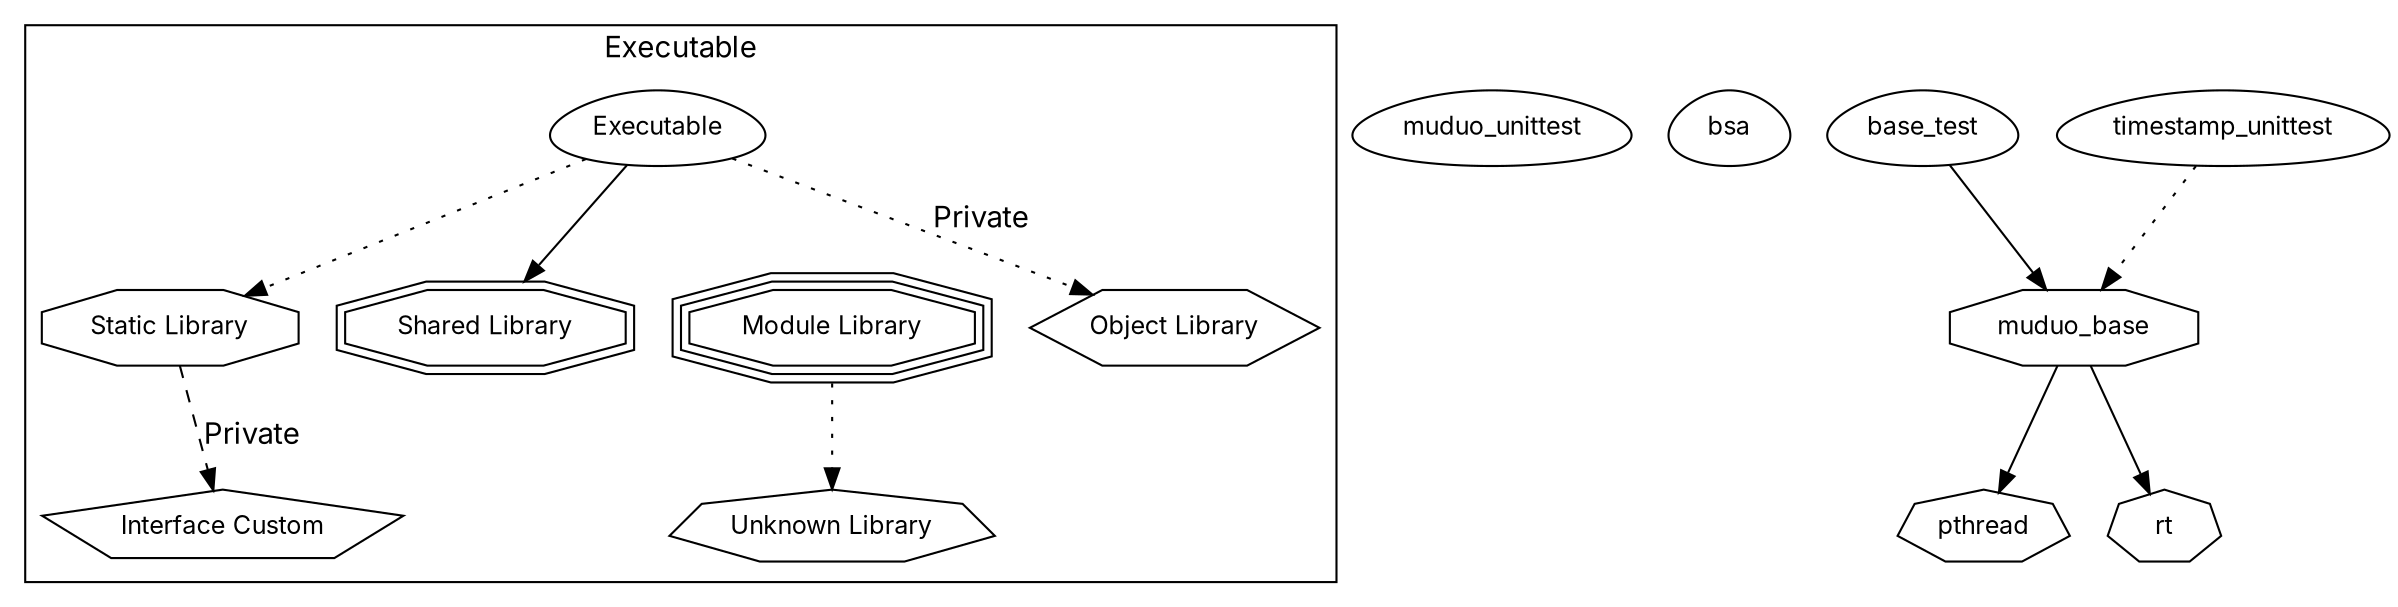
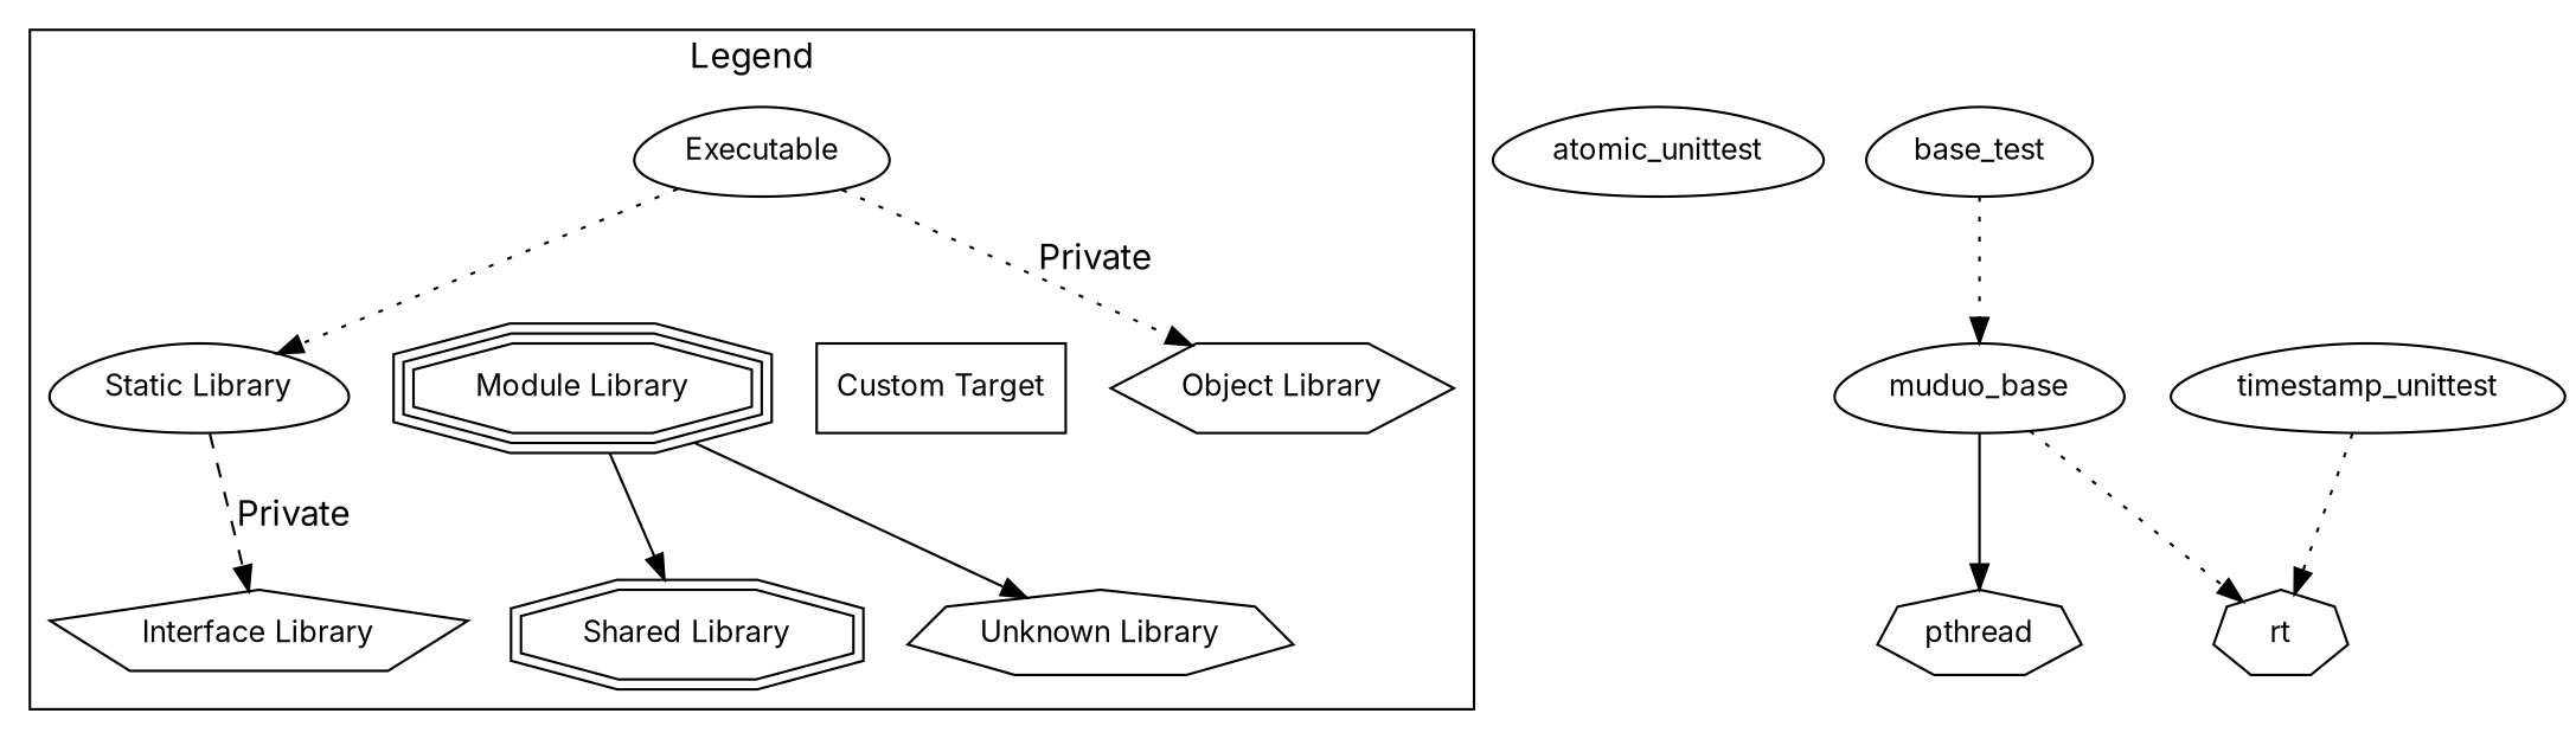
  digraph {
    fontname=Inter
    node [fontname=Inter fontsize=12 shape=egg]
    edge [fontname=Inter style=dotted]
    n1 [label=Executable]
-   n2 [label="Static Library" shape=octagon]
+   n2 [label="Static Library"]
    n3 [label="Shared Library" shape=doubleoctagon]
    n4 [label="Module Library" shape=tripleoctagon]
-   n6 [label="Interface Custom" shape=pentagon]
+   n5 [label="Custom Target" shape=box]
+   n6 [label="Interface Library" shape=pentagon]
    n7 [label="Object Library" shape=hexagon]
    n8 [label="Unknown Library" shape=septagon]
-   n9 [label=muduo_unittest]
-   n10 [label=bsa]
+   n9 [label=atomic_unittest]
    n11 [label=base_test]
-   n12 [label=muduo_base shape=octagon]
+   n12 [label=muduo_base]
    n13 [label=pthread shape=septagon]
    n14 [label=rt shape=septagon]
    n15 [label=timestamp_unittest]
    subgraph cluster_1 {
      color=black
-     label=Executable
+     label=Legend
      n1
      n2
      n3
      n4
+     n5
      n6
      n7
      n8
    }
    n1 -> n2
-   n1 -> n3 [style=solid]
+   n4 -> n3 [style=solid]
    n1 -> n4 [style=invis]
+   n1 -> n5 [style=invis]
    n1 -> n7 [label=Private]
    n2 -> n6 [label=Private style=dashed]
-   n4 -> n8
-   n11 -> n12 [style=solid]
+   n4 -> n8 [style=solid]
+   n11 -> n12
    n12 -> n13 [style=""]
-   n12 -> n14 [style=""]
-   n15 -> n12
+   n12 -> n14
+   n15 -> n14
  }
